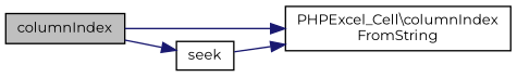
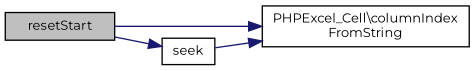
  digraph {
    rankdir=LR
    fontname=Montserrat
    node [color=black fillcolor=white fontname=Montserrat fontsize=10 shape=record style=filled]
    edge [color=midnightblue fontname=Montserrat fontsize=10 labelfontname=Helvetica labelfontsize=10 style=solid]
-   n1 [fillcolor=grey75 fontcolor=black height=0.2 label=columnIndex width=0.4]
+   n1 [fillcolor=grey75 fontcolor=black height=0.2 label=resetStart width=0.4]
    n2 [height=0.2 label="PHPExcel_Cell\\columnIndex\lFromString" width=0.4]
    n3 [height=0.2 label=seek width=0.4]
    n1 -> n2
    n1 -> n3
    n3 -> n2
  }
